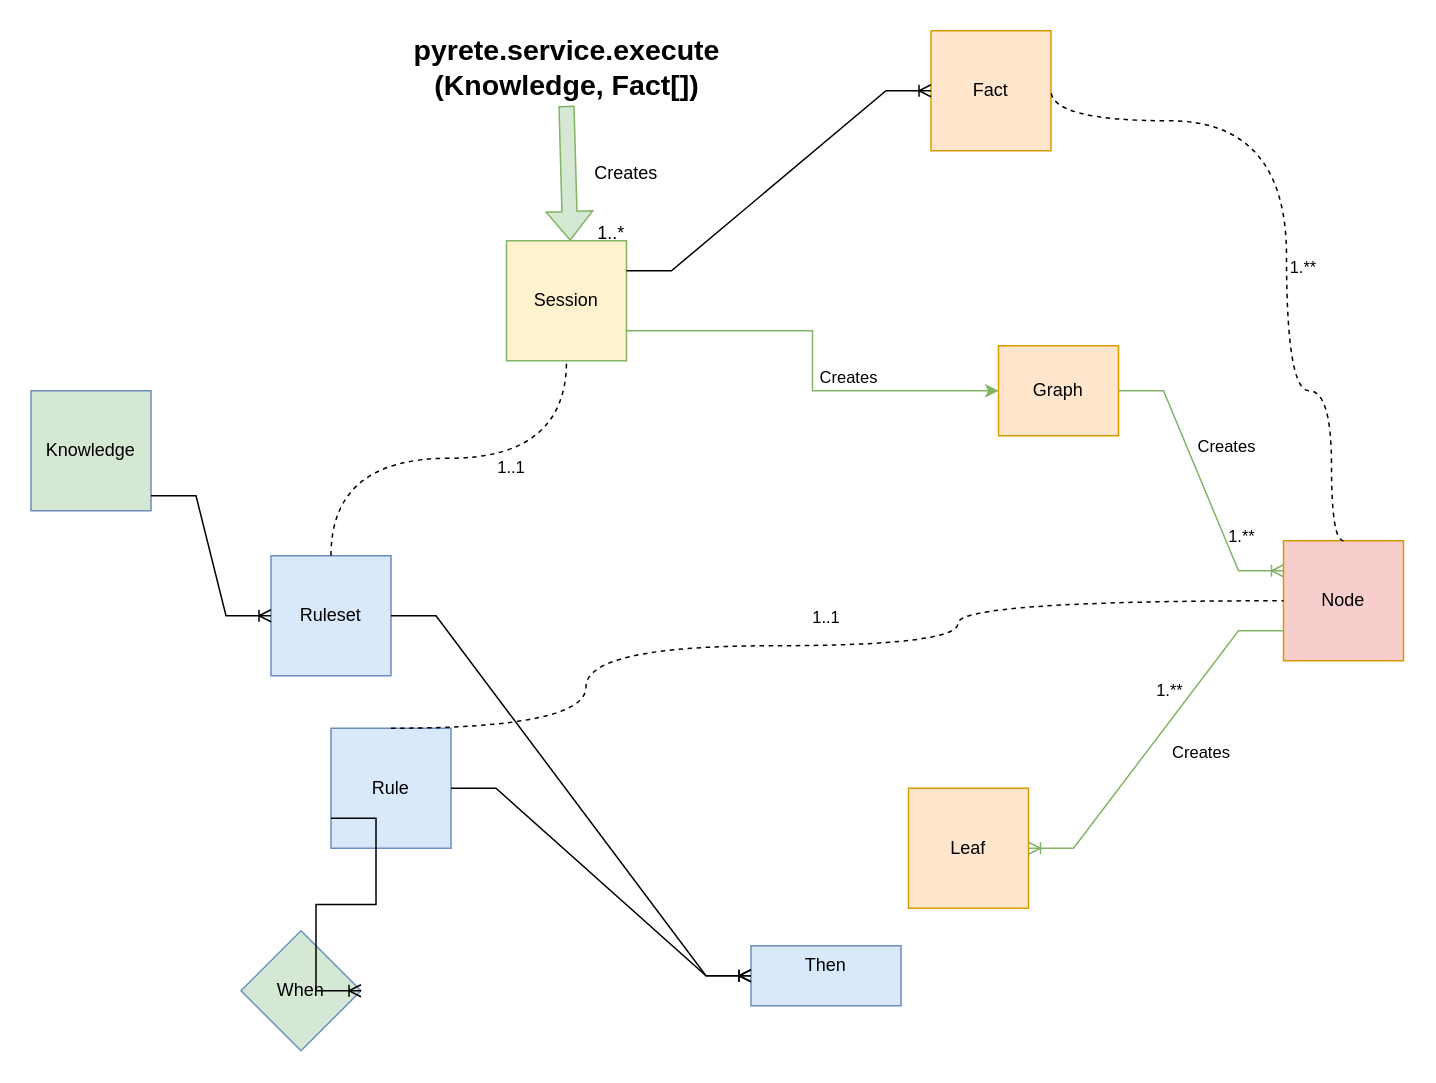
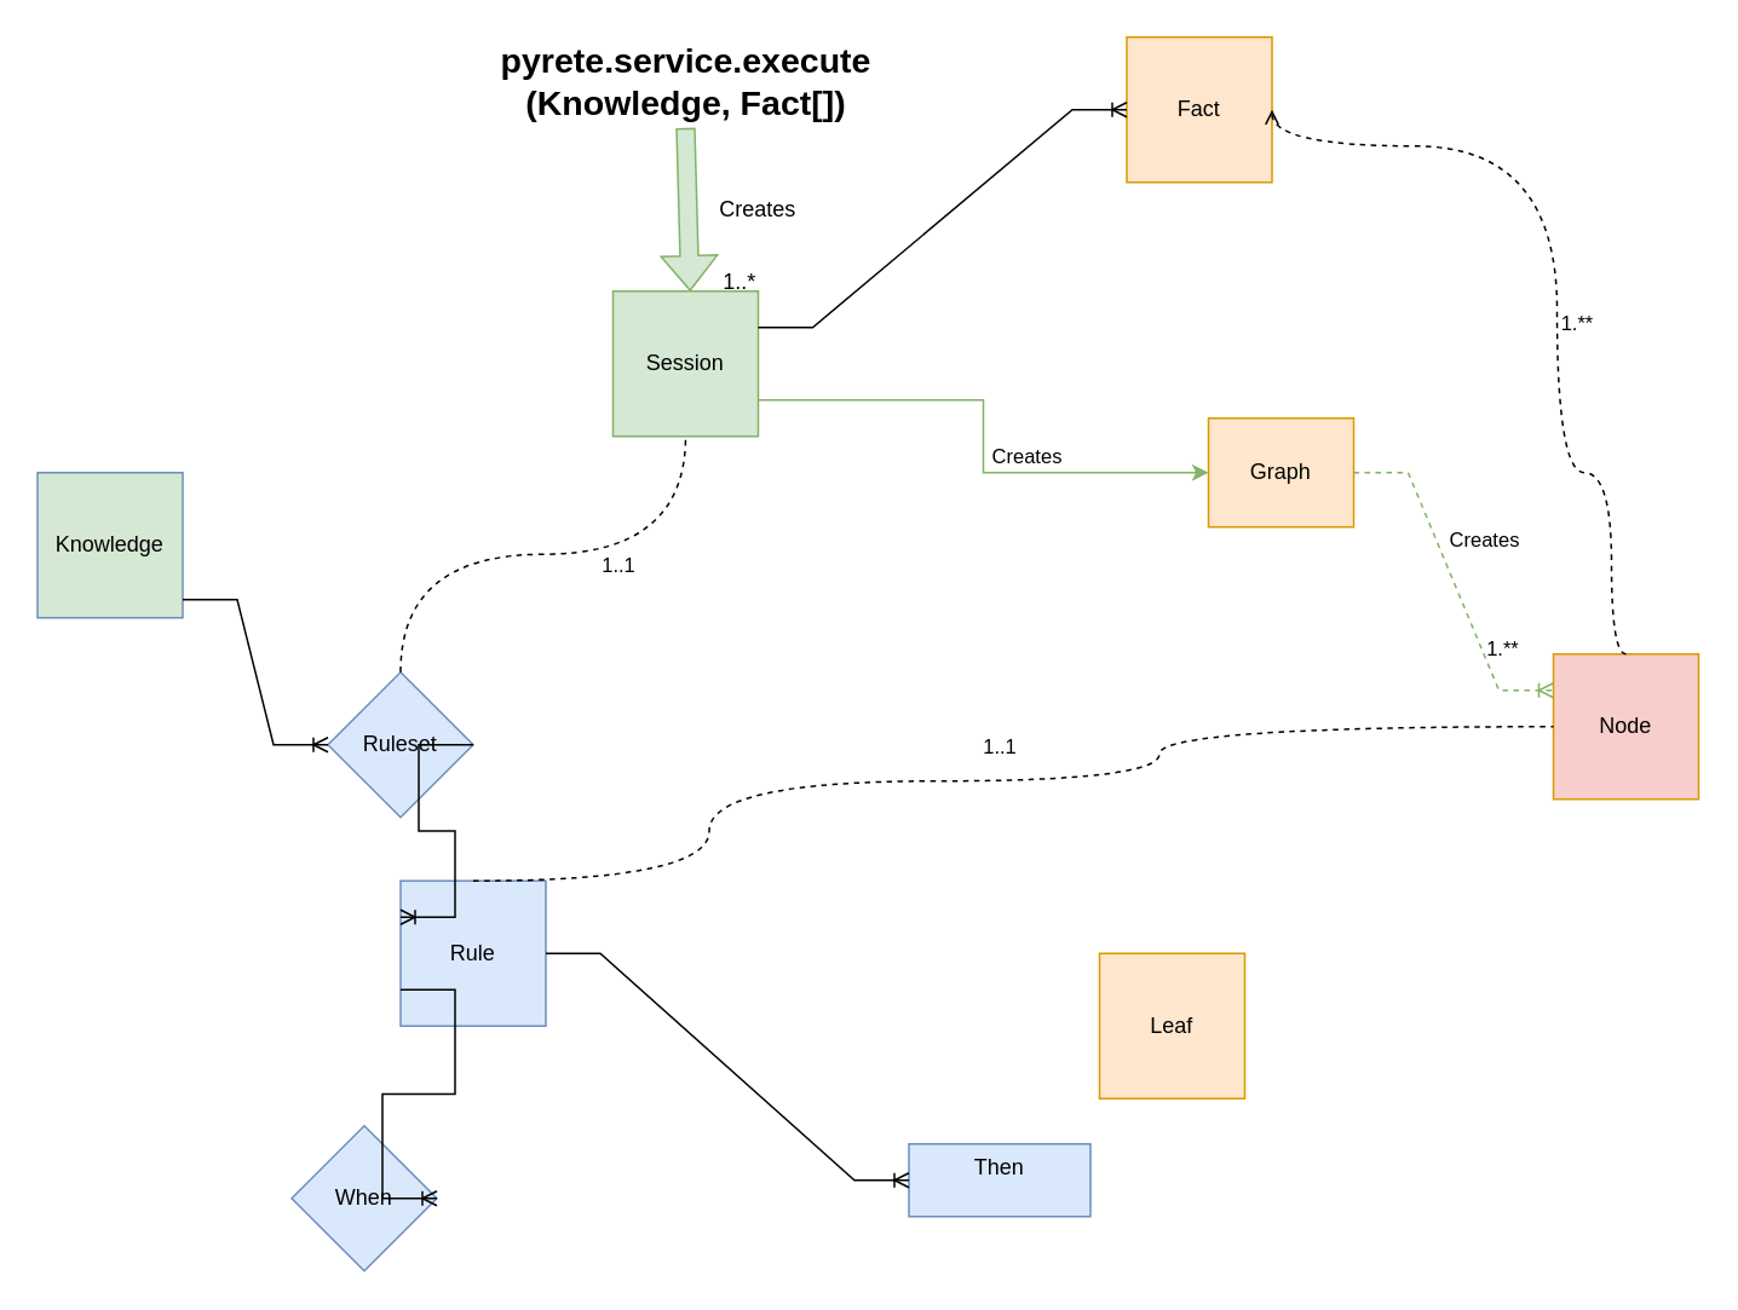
  <mxCell id="0" />
  <mxCell id="1" parent="0" />
  <mxCell id="2" value="Knowledge" style="whiteSpace=wrap;html=1;aspect=fixed;fillColor=#d5e8d4;strokeColor=#6c8ebf;" parent="1" vertex="1"><mxGeometry x="20" y="260" width="80" height="80" as="geometry" /></mxCell>
- <mxCell id="3" value="Ruleset" style="whiteSpace=wrap;html=1;aspect=fixed;fillColor=#dae8fc;strokeColor=#6c8ebf;" parent="1" vertex="1"><mxGeometry x="180" y="370" width="80" height="80" as="geometry" /></mxCell>
+ <mxCell id="3" value="Ruleset" style="rhombus;whiteSpace=wrap;html=1;aspect=fixed;fillColor=#dae8fc;strokeColor=#6c8ebf;" parent="1" vertex="1"><mxGeometry x="180" y="370" width="80" height="80" as="geometry" /></mxCell>
  <mxCell id="4" value="Rule" style="whiteSpace=wrap;html=1;aspect=fixed;fillColor=#dae8fc;strokeColor=#6c8ebf;" parent="1" vertex="1"><mxGeometry x="220" y="485" width="80" height="80" as="geometry" /></mxCell>
- <mxCell id="5" value="When" style="rhombus;whiteSpace=wrap;html=1;fillColor=#d5e8d4;strokeColor=#6c8ebf;" parent="1" vertex="1"><mxGeometry x="160" y="620" width="80" height="80" as="geometry" /></mxCell>
+ <mxCell id="5" value="When" style="rhombus;whiteSpace=wrap;html=1;fillColor=#dae8fc;strokeColor=#6c8ebf;" parent="1" vertex="1"><mxGeometry x="160" y="620" width="80" height="80" as="geometry" /></mxCell>
  <mxCell id="6" value="Then&lt;div&gt;&lt;br&gt;&lt;/div&gt;" style="rounded=0;whiteSpace=wrap;html=1;fillColor=#dae8fc;strokeColor=#6c8ebf;" parent="1" vertex="1"><mxGeometry x="500" y="630" width="100" height="40" as="geometry" /></mxCell>
  <mxCell id="7" style="edgeStyle=orthogonalEdgeStyle;rounded=0;orthogonalLoop=1;jettySize=auto;html=1;exitX=1;exitY=0.75;exitDx=0;exitDy=0;entryX=0;entryY=0.5;entryDx=0;entryDy=0;fillColor=#d5e8d4;strokeColor=#82b366;" parent="1" source="9" target="11" edge="1"><mxGeometry relative="1" as="geometry" /></mxCell>
  <mxCell id="8" value="Creates" style="edgeLabel;html=1;align=center;verticalAlign=middle;resizable=0;points=[];" parent="7" vertex="1" connectable="0"><mxGeometry x="-0.218" y="-2" relative="1" as="geometry"><mxPoint x="34" y="28" as="offset" /></mxGeometry></mxCell>
- <mxCell id="9" value="Session" style="whiteSpace=wrap;html=1;aspect=fixed;fillColor=#fff2cc;strokeColor=#82b366;" parent="1" vertex="1"><mxGeometry x="337" y="160" width="80" height="80" as="geometry" /></mxCell>
+ <mxCell id="9" value="Session" style="whiteSpace=wrap;html=1;aspect=fixed;fillColor=#d5e8d4;strokeColor=#82b366;" parent="1" vertex="1"><mxGeometry x="337" y="160" width="80" height="80" as="geometry" /></mxCell>
  <mxCell id="10" value="Fact" style="whiteSpace=wrap;html=1;aspect=fixed;fillColor=#ffe6cc;strokeColor=#d79b00;" parent="1" vertex="1"><mxGeometry x="620" y="20" width="80" height="80" as="geometry" /></mxCell>
  <mxCell id="11" value="Graph" style="whiteSpace=wrap;html=1;aspect=fixed;fillColor=#ffe6cc;strokeColor=#d79b00;" parent="1" vertex="1"><mxGeometry x="665" y="230" width="80" height="60" as="geometry" /></mxCell>
  <mxCell id="12" value="Node" style="whiteSpace=wrap;html=1;aspect=fixed;fillColor=#f8cecc;strokeColor=#d79b00;" parent="1" vertex="1"><mxGeometry x="855" y="360" width="80" height="80" as="geometry" /></mxCell>
  <mxCell id="13" value="Leaf" style="whiteSpace=wrap;html=1;aspect=fixed;fillColor=#ffe6cc;strokeColor=#d79b00;" parent="1" vertex="1"><mxGeometry x="605" y="525" width="80" height="80" as="geometry" /></mxCell>
- <mxCell id="14" value="" style="edgeStyle=entityRelationEdgeStyle;fontSize=12;html=1;endArrow=ERoneToMany;rounded=0;entryX=0;entryY=0.25;entryDx=0;entryDy=0;exitX=1;exitY=0.5;exitDx=0;exitDy=0;fillColor=#d5e8d4;strokeColor=#82b366;" parent="1" source="11" target="12" edge="1"><mxGeometry width="100" height="100" relative="1" as="geometry"><mxPoint x="550" y="490" as="sourcePoint" /><mxPoint x="650" y="390" as="targetPoint" /></mxGeometry></mxCell>
+ <mxCell id="14" value="" style="edgeStyle=entityRelationEdgeStyle;fontSize=12;html=1;endArrow=ERoneToMany;rounded=0;entryX=0;entryY=0.25;entryDx=0;entryDy=0;exitX=1;exitY=0.5;exitDx=0;exitDy=0;fillColor=#d5e8d4;strokeColor=#82b366;dashed=1;" parent="1" source="11" target="12" edge="1"><mxGeometry width="100" height="100" relative="1" as="geometry"><mxPoint x="550" y="490" as="sourcePoint" /><mxPoint x="650" y="390" as="targetPoint" /></mxGeometry></mxCell>
  <mxCell id="15" value="Creates" style="edgeLabel;html=1;align=center;verticalAlign=middle;resizable=0;points=[];" parent="14" vertex="1" connectable="0"><mxGeometry x="0.263" y="-1" relative="1" as="geometry"><mxPoint x="8" y="-47" as="offset" /></mxGeometry></mxCell>
  <mxCell id="16" value="1.**" style="edgeLabel;html=1;align=center;verticalAlign=middle;resizable=0;points=[];" parent="14" vertex="1" connectable="0"><mxGeometry x="0.416" relative="1" as="geometry"><mxPoint x="11" as="offset" /></mxGeometry></mxCell>
- <mxCell id="17" value="" style="edgeStyle=entityRelationEdgeStyle;fontSize=12;html=1;endArrow=ERoneToMany;rounded=0;exitX=0;exitY=0.75;exitDx=0;exitDy=0;entryX=1;entryY=0.5;entryDx=0;entryDy=0;fillColor=#d5e8d4;strokeColor=#82b366;" parent="1" source="12" target="13" edge="1"><mxGeometry width="100" height="100" relative="1" as="geometry"><mxPoint x="550" y="490" as="sourcePoint" /><mxPoint x="650" y="390" as="targetPoint" /></mxGeometry></mxCell>
- <mxCell id="18" value="Creates" style="edgeLabel;html=1;align=center;verticalAlign=middle;resizable=0;points=[];" parent="17" vertex="1" connectable="0"><mxGeometry x="-0.092" y="4" relative="1" as="geometry"><mxPoint x="20" y="14" as="offset" /></mxGeometry></mxCell>
- <mxCell id="19" value="1.**" style="edgeLabel;html=1;align=center;verticalAlign=middle;resizable=0;points=[];" parent="17" vertex="1" connectable="0"><mxGeometry x="-0.365" y="4" relative="1" as="geometry"><mxPoint x="-21" as="offset" /></mxGeometry></mxCell>
  <mxCell id="20" value="" style="edgeStyle=entityRelationEdgeStyle;fontSize=12;html=1;endArrow=ERoneToMany;rounded=0;exitX=1;exitY=0.25;exitDx=0;exitDy=0;" parent="1" source="9" target="10" edge="1"><mxGeometry width="100" height="100" relative="1" as="geometry"><mxPoint x="349.96" y="700" as="sourcePoint" /><mxPoint x="370" y="570" as="targetPoint" /><Array as="points"><mxPoint x="369.96" y="610" /><mxPoint x="357" y="120" /><mxPoint x="220" y="320" /><mxPoint x="360" y="360" /><mxPoint x="290" y="350" /><mxPoint x="379.96" y="670" /><mxPoint x="339.96" y="600" /><mxPoint x="339.96" y="610" /></Array></mxGeometry></mxCell>
  <mxCell id="21" value="" style="edgeStyle=entityRelationEdgeStyle;fontSize=12;html=1;endArrow=ERoneToMany;rounded=0;entryX=0;entryY=0.5;entryDx=0;entryDy=0;" parent="1" target="3" edge="1"><mxGeometry width="100" height="100" relative="1" as="geometry"><mxPoint x="100" y="330" as="sourcePoint" /><mxPoint x="160" y="200" as="targetPoint" /></mxGeometry></mxCell>
- <mxCell id="22" value="" style="edgeStyle=entityRelationEdgeStyle;fontSize=12;html=1;endArrow=ERoneToMany;rounded=0;exitX=1;exitY=0.5;exitDx=0;exitDy=0;" parent="1" source="3" target="6" edge="1"><mxGeometry width="100" height="100" relative="1" as="geometry"><mxPoint x="370" y="690" as="sourcePoint" /><mxPoint x="470" y="590" as="targetPoint" /></mxGeometry></mxCell>
+ <mxCell id="22" value="" style="edgeStyle=entityRelationEdgeStyle;fontSize=12;html=1;endArrow=ERoneToMany;rounded=0;exitX=1;exitY=0.5;exitDx=0;exitDy=0;entryX=0;entryY=0.25;entryDx=0;entryDy=0;" parent="1" source="3" target="4" edge="1"><mxGeometry width="100" height="100" relative="1" as="geometry"><mxPoint x="370" y="690" as="sourcePoint" /><mxPoint x="470" y="590" as="targetPoint" /></mxGeometry></mxCell>
  <mxCell id="23" value="" style="edgeStyle=entityRelationEdgeStyle;fontSize=12;html=1;endArrow=ERoneToMany;rounded=0;entryX=0;entryY=0.5;entryDx=0;entryDy=0;exitX=1;exitY=0.5;exitDx=0;exitDy=0;" parent="1" source="4" target="6" edge="1"><mxGeometry width="100" height="100" relative="1" as="geometry"><mxPoint x="330" y="490" as="sourcePoint" /><mxPoint x="430" y="390" as="targetPoint" /></mxGeometry></mxCell>
  <mxCell id="24" value="" style="edgeStyle=entityRelationEdgeStyle;fontSize=12;html=1;endArrow=ERoneToMany;rounded=0;exitX=0;exitY=0.75;exitDx=0;exitDy=0;entryX=1;entryY=0.5;entryDx=0;entryDy=0;" parent="1" source="4" target="5" edge="1"><mxGeometry width="100" height="100" relative="1" as="geometry"><mxPoint x="330" y="490" as="sourcePoint" /><mxPoint x="430" y="390" as="targetPoint" /></mxGeometry></mxCell>
  <mxCell id="25" value="" style="endArrow=none;dashed=1;html=1;rounded=0;entryX=0;entryY=0.5;entryDx=0;entryDy=0;edgeStyle=orthogonalEdgeStyle;exitX=0.5;exitY=0;exitDx=0;exitDy=0;curved=1;" parent="1" source="4" target="12" edge="1"><mxGeometry width="50" height="50" relative="1" as="geometry"><mxPoint x="385" y="480" as="sourcePoint" /><mxPoint x="495" y="300" as="targetPoint" /><Array as="points"><mxPoint x="390" y="485" /><mxPoint x="390" y="430" /><mxPoint x="638" y="430" /><mxPoint x="638" y="400" /></Array></mxGeometry></mxCell>
  <mxCell id="26" value="1..1" style="edgeLabel;html=1;align=center;verticalAlign=middle;resizable=0;points=[];" parent="25" vertex="1" connectable="0"><mxGeometry x="0.011" y="4" relative="1" as="geometry"><mxPoint y="-16" as="offset" /></mxGeometry></mxCell>
- <mxCell id="27" value="" style="endArrow=none;dashed=1;html=1;rounded=0;entryX=1;entryY=0.5;entryDx=0;entryDy=0;edgeStyle=orthogonalEdgeStyle;curved=1;exitX=0.5;exitY=0;exitDx=0;exitDy=0;" parent="1" source="12" target="10" edge="1"><mxGeometry width="50" height="50" relative="1" as="geometry"><mxPoint x="887" y="350" as="sourcePoint" /><mxPoint x="497" y="390" as="targetPoint" /><Array as="points"><mxPoint x="887" y="360" /><mxPoint x="887" y="260" /><mxPoint x="857" y="260" /><mxPoint x="857" y="80" /></Array></mxGeometry></mxCell>
+ <mxCell id="27" value="" style="endArrow=open;dashed=1;html=1;rounded=0;entryX=1;entryY=0.5;entryDx=0;entryDy=0;edgeStyle=orthogonalEdgeStyle;curved=1;exitX=0.5;exitY=0;exitDx=0;exitDy=0;" parent="1" source="12" target="10" edge="1"><mxGeometry width="50" height="50" relative="1" as="geometry"><mxPoint x="887" y="350" as="sourcePoint" /><mxPoint x="497" y="390" as="targetPoint" /><Array as="points"><mxPoint x="887" y="360" /><mxPoint x="887" y="260" /><mxPoint x="857" y="260" /><mxPoint x="857" y="80" /></Array></mxGeometry></mxCell>
  <mxCell id="28" value="1.**" style="edgeLabel;html=1;align=center;verticalAlign=middle;resizable=0;points=[];" parent="27" vertex="1" connectable="0"><mxGeometry x="-0.107" y="8" relative="1" as="geometry"><mxPoint x="18" as="offset" /></mxGeometry></mxCell>
  <mxCell id="29" value="" style="shape=flexArrow;endArrow=classic;html=1;rounded=0;fillColor=#d5e8d4;strokeColor=#82b366;exitX=0.5;exitY=1;exitDx=0;exitDy=0;" parent="1" edge="1" source="32"><mxGeometry width="50" height="50" relative="1" as="geometry"><mxPoint x="379.5" y="100" as="sourcePoint" /><mxPoint x="379.5" y="160" as="targetPoint" /></mxGeometry></mxCell>
  <mxCell id="30" value="" style="endArrow=none;dashed=1;html=1;rounded=0;exitX=0.5;exitY=0;exitDx=0;exitDy=0;entryX=0.5;entryY=1;entryDx=0;entryDy=0;edgeStyle=orthogonalEdgeStyle;curved=1;" parent="1" source="3" target="9" edge="1"><mxGeometry width="50" height="50" relative="1" as="geometry"><mxPoint x="317" y="350" as="sourcePoint" /><mxPoint x="367" y="300" as="targetPoint" /></mxGeometry></mxCell>
  <mxCell id="31" value="1..1" style="edgeLabel;html=1;align=center;verticalAlign=middle;resizable=0;points=[];" parent="30" vertex="1" connectable="0"><mxGeometry x="0.25" y="2" relative="1" as="geometry"><mxPoint x="5" y="7" as="offset" /></mxGeometry></mxCell>
  <mxCell id="32" value="&lt;b&gt;&lt;font style=&quot;font-size: 19px;&quot;&gt;pyrete.service.execute (Knowledge, Fact[])&lt;/font&gt;&lt;/b&gt;" style="text;html=1;align=center;verticalAlign=middle;whiteSpace=wrap;rounded=0;" parent="1" vertex="1"><mxGeometry x="288.75" y="20" width="176.5" height="50" as="geometry" /></mxCell>
  <mxCell id="33" value="Creates" style="text;html=1;align=center;verticalAlign=middle;whiteSpace=wrap;rounded=0;" parent="1" vertex="1"><mxGeometry x="387" y="100" width="60" height="30" as="geometry" /></mxCell>
  <mxCell id="34" value="1..*" style="text;html=1;align=center;verticalAlign=middle;whiteSpace=wrap;rounded=0;" parent="1" vertex="1"><mxGeometry x="377" y="140" width="60" height="30" as="geometry" /></mxCell>
